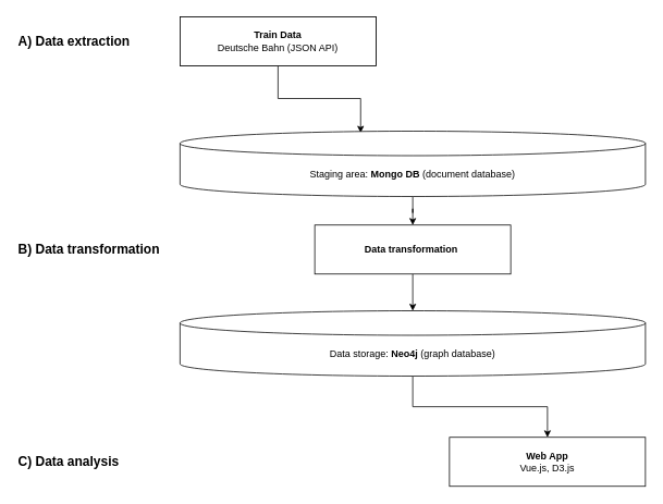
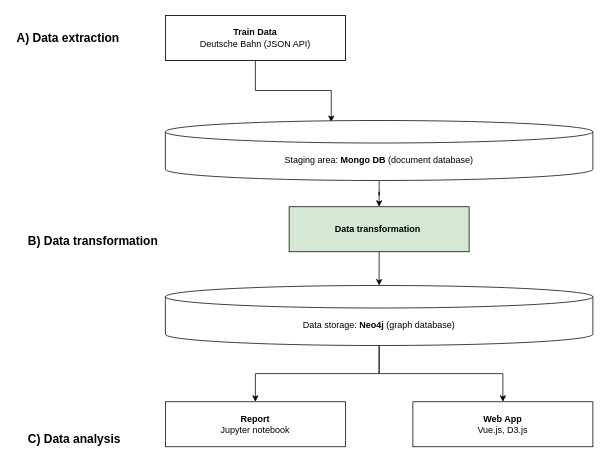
  <mxCell id="0" />
  <mxCell id="1" parent="0" />
  <mxCell id="2" style="edgeStyle=orthogonalEdgeStyle;rounded=0;orthogonalLoop=1;jettySize=auto;html=1;entryX=0.388;entryY=0.025;entryDx=0;entryDy=0;entryPerimeter=0;" parent="1" source="3" target="8" edge="1"><mxGeometry relative="1" as="geometry" /></mxCell>
  <mxCell id="3" value="&lt;b&gt;Train Data&lt;br&gt;&lt;/b&gt;Deutsche Bahn (JSON API)" style="rounded=0;whiteSpace=wrap;html=1;" parent="1" vertex="1"><mxGeometry x="220" y="20" width="240" height="60" as="geometry" /></mxCell>
  <mxCell id="4" value="A) Data extraction" style="text;html=1;strokeColor=none;fillColor=none;align=left;verticalAlign=middle;whiteSpace=wrap;rounded=0;fontSize=16;fontStyle=1" parent="1" vertex="1"><mxGeometry x="20" y="35" width="160" height="30" as="geometry" /></mxCell>
- <mxCell id="5" value="B) Data transformation" style="text;html=1;strokeColor=none;fillColor=none;align=left;verticalAlign=middle;whiteSpace=wrap;rounded=0;fontSize=16;fontStyle=1" parent="1" vertex="1"><mxGeometry x="20" y="290" width="220" height="30" as="geometry" /></mxCell>
- <mxCell id="6" value="C) Data analysis" style="text;html=1;strokeColor=none;fillColor=none;align=left;verticalAlign=middle;whiteSpace=wrap;rounded=0;fontSize=16;fontStyle=1" parent="1" vertex="1"><mxGeometry x="20" y="550" width="160" height="30" as="geometry" /></mxCell>
+ <mxCell id="5" value="B) Data transformation" style="text;html=1;strokeColor=none;fillColor=none;align=left;verticalAlign=middle;whiteSpace=wrap;rounded=0;fontSize=16;fontStyle=1" parent="1" vertex="1"><mxGeometry x="35" y="305" width="220" height="30" as="geometry" /></mxCell>
+ <mxCell id="6" value="C) Data analysis" style="text;html=1;strokeColor=none;fillColor=none;align=left;verticalAlign=middle;whiteSpace=wrap;rounded=0;fontSize=16;fontStyle=1" parent="1" vertex="1"><mxGeometry x="35" y="570" width="160" height="30" as="geometry" /></mxCell>
  <mxCell id="7" style="edgeStyle=orthogonalEdgeStyle;rounded=0;orthogonalLoop=1;jettySize=auto;html=1;" parent="1" source="8" target="10" edge="1"><mxGeometry relative="1" as="geometry" /></mxCell>
  <mxCell id="8" value="Staging area:&lt;b&gt; Mongo DB&lt;/b&gt;&amp;nbsp;(document database)" style="shape=cylinder3;whiteSpace=wrap;html=1;boundedLbl=1;backgroundOutline=1;size=15;" parent="1" vertex="1"><mxGeometry x="220" y="160" width="570" height="80" as="geometry" /></mxCell>
  <mxCell id="9" style="edgeStyle=orthogonalEdgeStyle;rounded=0;orthogonalLoop=1;jettySize=auto;html=1;" parent="1" source="10" target="13" edge="1"><mxGeometry relative="1" as="geometry" /></mxCell>
- <mxCell id="10" value="&lt;b&gt;Data transformation&amp;nbsp;&lt;/b&gt;" style="rounded=0;whiteSpace=wrap;html=1;" parent="1" vertex="1"><mxGeometry x="385" y="275" width="240" height="60" as="geometry" /></mxCell>
+ <mxCell id="10" value="&lt;b&gt;Data transformation&amp;nbsp;&lt;/b&gt;" style="rounded=0;whiteSpace=wrap;html=1;fillColor=#d5e8d4;" parent="1" vertex="1"><mxGeometry x="385" y="275" width="240" height="60" as="geometry" /></mxCell>
  <mxCell id="11" style="edgeStyle=orthogonalEdgeStyle;rounded=0;orthogonalLoop=1;jettySize=auto;html=1;" parent="1" source="13" target="16" edge="1"><mxGeometry relative="1" as="geometry" /></mxCell>
+ <mxCell id="12" style="edgeStyle=orthogonalEdgeStyle;rounded=0;orthogonalLoop=1;jettySize=auto;html=1;" parent="1" source="13" target="15" edge="1"><mxGeometry relative="1" as="geometry" /></mxCell>
  <mxCell id="13" value="Data storage:&amp;nbsp;&lt;b&gt;Neo4j &lt;/b&gt;(graph database)" style="shape=cylinder3;whiteSpace=wrap;html=1;boundedLbl=1;backgroundOutline=1;size=15;" parent="1" vertex="1"><mxGeometry x="220" y="380" width="570" height="80" as="geometry" /></mxCell>
  <mxCell id="14" value="&lt;b&gt;Train Data&lt;br&gt;&lt;/b&gt;Deutsche Bahn (JSON API)" style="rounded=0;whiteSpace=wrap;html=1;" parent="1" vertex="1"><mxGeometry x="220" y="20" width="240" height="60" as="geometry" /></mxCell>
+ <mxCell id="15" value="&lt;b&gt;Report&lt;/b&gt;&lt;br&gt;Jupyter notebook" style="rounded=0;whiteSpace=wrap;html=1;" parent="1" vertex="1"><mxGeometry x="220" y="535" width="240" height="60" as="geometry" /></mxCell>
  <mxCell id="16" value="&lt;b&gt;Web App&lt;/b&gt;&lt;br&gt;Vue.js, D3.js" style="rounded=0;whiteSpace=wrap;html=1;" parent="1" vertex="1"><mxGeometry x="550" y="535" width="240" height="60" as="geometry" /></mxCell>
